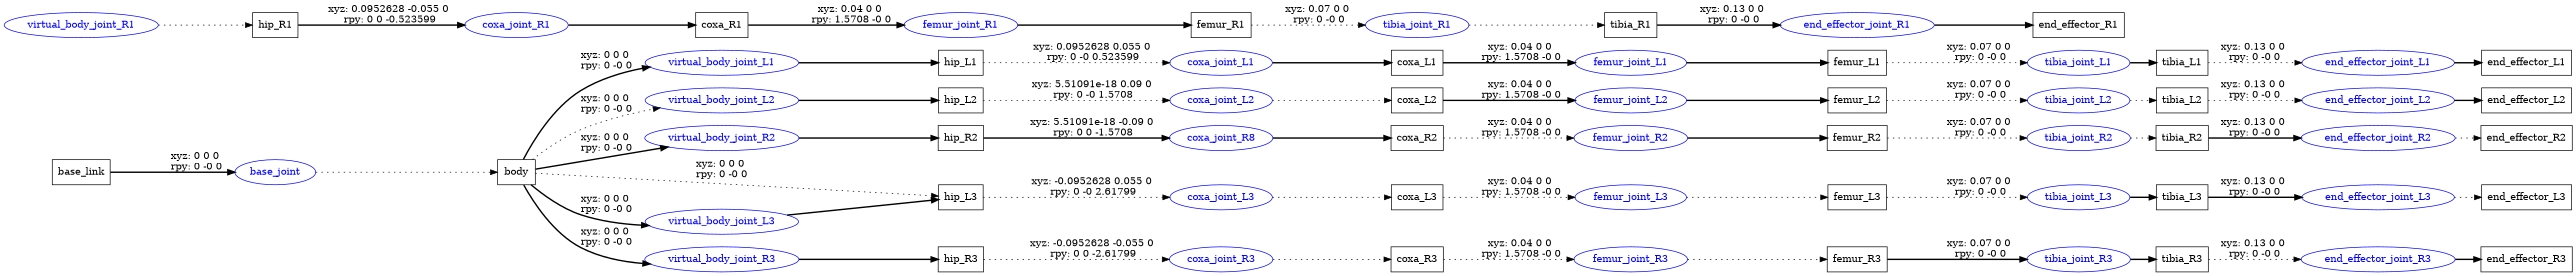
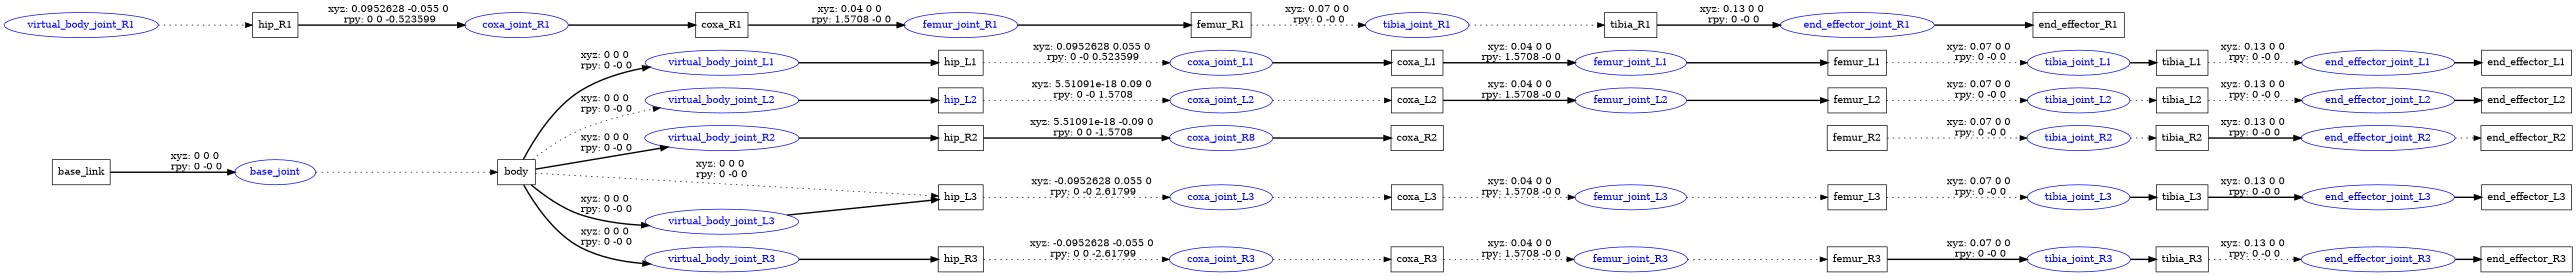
  digraph {
    rankdir=LR
    node [shape=box]
    edge [style=bold]
    n1 [label=base_link]
    base_joint [color=blue fontcolor=blue shape=ellipse]
    n3 [label=body]
    virtual_body_joint_L1 [color=blue fontcolor=blue shape=ellipse]
    virtual_body_joint_L2 [color=blue fontcolor=blue shape=ellipse]
    virtual_body_joint_L3 [color=blue fontcolor=blue shape=ellipse]
    virtual_body_joint_R2 [color=blue fontcolor=blue shape=ellipse]
    virtual_body_joint_R3 [color=blue fontcolor=blue shape=ellipse]
    n9 [label=hip_L3]
    n10 [label=hip_L1]
-   n11 [label=hip_L2]
+   n11 [label=hip_L2 fontcolor=blue]
    virtual_body_joint_R1 [color=blue fontcolor=blue shape=ellipse]
    n13 [label=hip_R1]
    n14 [label=hip_R2]
    n15 [label=hip_R3]
    coxa_joint_L1 [color=blue fontcolor=blue shape=ellipse]
    n17 [label=coxa_L1]
    femur_joint_L1 [color=blue fontcolor=blue shape=ellipse]
    n19 [label=femur_L1]
    tibia_joint_L1 [color=blue fontcolor=blue shape=ellipse]
    n21 [label=tibia_L1]
    end_effector_joint_L1 [color=blue fontcolor=blue shape=ellipse]
    n23 [label=end_effector_L1]
    coxa_joint_L2 [color=blue fontcolor=blue shape=ellipse]
    n25 [label=coxa_L2]
    femur_joint_L2 [color=blue fontcolor=blue shape=ellipse]
    n27 [label=femur_L2]
    tibia_joint_L2 [color=blue fontcolor=blue shape=ellipse]
    n29 [label=tibia_L2]
    end_effector_joint_L2 [color=blue fontcolor=blue shape=ellipse]
    n31 [label=end_effector_L2]
    coxa_joint_L3 [color=blue fontcolor=blue shape=ellipse]
    n33 [label=coxa_L3]
    femur_joint_L3 [color=blue fontcolor=blue shape=ellipse]
    n35 [label=femur_L3]
    tibia_joint_L3 [color=blue fontcolor=blue shape=ellipse]
    n37 [label=tibia_L3]
    end_effector_joint_L3 [color=blue fontcolor=blue shape=ellipse]
    n39 [label=end_effector_L3]
    coxa_joint_R1 [color=blue fontcolor=blue shape=ellipse]
    n41 [label=coxa_R1]
    femur_joint_R1 [color=blue fontcolor=blue shape=ellipse]
    n43 [label=femur_R1]
    tibia_joint_R1 [color=blue fontcolor=blue shape=ellipse]
    n45 [label=tibia_R1]
    end_effector_joint_R1 [color=blue fontcolor=blue shape=ellipse]
    n47 [label=end_effector_R1]
    n48 [color=blue fontcolor=blue label=coxa_joint_R8 shape=ellipse]
    n49 [label=coxa_R2]
-   femur_joint_R2 [color=blue fontcolor=blue shape=ellipse]
    n51 [label=femur_R2]
    tibia_joint_R2 [color=blue fontcolor=blue shape=ellipse]
    n53 [label=tibia_R2]
    end_effector_joint_R2 [color=blue fontcolor=blue shape=ellipse]
    n55 [label=end_effector_R2]
    coxa_joint_R3 [color=blue fontcolor=blue shape=ellipse]
    n57 [label=coxa_R3]
    femur_joint_R3 [color=blue fontcolor=blue shape=ellipse]
    n59 [label=femur_R3]
    tibia_joint_R3 [color=blue fontcolor=blue shape=ellipse]
    n61 [label=tibia_R3]
    end_effector_joint_R3 [color=blue fontcolor=blue shape=ellipse]
    n63 [label=end_effector_R3]
    n1 -> base_joint [label="xyz: 0 0 0 \nrpy: 0 -0 0"]
    base_joint -> n3 [style=dotted]
    n3 -> virtual_body_joint_L1 [label="xyz: 0 0 0 \nrpy: 0 -0 0"]
    n3 -> virtual_body_joint_L2 [label="xyz: 0 0 0 \nrpy: 0 -0 0" style=dotted]
    n3 -> virtual_body_joint_L3 [label="xyz: 0 0 0 \nrpy: 0 -0 0"]
    n3 -> virtual_body_joint_R2 [label="xyz: 0 0 0 \nrpy: 0 -0 0"]
    n3 -> virtual_body_joint_R3 [label="xyz: 0 0 0 \nrpy: 0 -0 0"]
    n3 -> n9 [label="xyz: 0 0 0 \nrpy: 0 -0 0" style=dotted]
    virtual_body_joint_L1 -> n10
    virtual_body_joint_L2 -> n11
    virtual_body_joint_L3 -> n9
    virtual_body_joint_R2 -> n14
    virtual_body_joint_R3 -> n15
    n9 -> coxa_joint_L3 [label="xyz: -0.0952628 0.055 0 \nrpy: 0 -0 2.61799" style=dotted]
    n10 -> coxa_joint_L1 [label="xyz: 0.0952628 0.055 0 \nrpy: 0 -0 0.523599" style=dotted]
    n11 -> coxa_joint_L2 [label="xyz: 5.51091e-18 0.09 0 \nrpy: 0 -0 1.5708" style=dotted]
    virtual_body_joint_R1 -> n13 [style=dotted]
    n13 -> coxa_joint_R1 [label="xyz: 0.0952628 -0.055 0 \nrpy: 0 0 -0.523599"]
    n14 -> n48 [label="xyz: 5.51091e-18 -0.09 0 \nrpy: 0 0 -1.5708"]
    n15 -> coxa_joint_R3 [label="xyz: -0.0952628 -0.055 0 \nrpy: 0 0 -2.61799" style=dotted]
    coxa_joint_L1 -> n17
    n17 -> femur_joint_L1 [label="xyz: 0.04 0 0 \nrpy: 1.5708 -0 0"]
    femur_joint_L1 -> n19
    n19 -> tibia_joint_L1 [label="xyz: 0.07 0 0 \nrpy: 0 -0 0" style=dotted]
    tibia_joint_L1 -> n21
    n21 -> end_effector_joint_L1 [label="xyz: 0.13 0 0 \nrpy: 0 -0 0" style=dotted]
    end_effector_joint_L1 -> n23
    coxa_joint_L2 -> n25 [style=dotted]
    n25 -> femur_joint_L2 [label="xyz: 0.04 0 0 \nrpy: 1.5708 -0 0"]
    femur_joint_L2 -> n27
    n27 -> tibia_joint_L2 [label="xyz: 0.07 0 0 \nrpy: 0 -0 0" style=dotted]
    tibia_joint_L2 -> n29 [style=dotted]
    n29 -> end_effector_joint_L2 [label="xyz: 0.13 0 0 \nrpy: 0 -0 0" style=dotted]
    end_effector_joint_L2 -> n31
    coxa_joint_L3 -> n33 [style=dotted]
    n33 -> femur_joint_L3 [label="xyz: 0.04 0 0 \nrpy: 1.5708 -0 0" style=dotted]
    femur_joint_L3 -> n35 [style=dotted]
    n35 -> tibia_joint_L3 [label="xyz: 0.07 0 0 \nrpy: 0 -0 0" style=dotted]
    tibia_joint_L3 -> n37
    n37 -> end_effector_joint_L3 [label="xyz: 0.13 0 0 \nrpy: 0 -0 0"]
-   end_effector_joint_L3 -> n39 [style=dotted]
+   end_effector_joint_L3 -> n39
    coxa_joint_R1 -> n41
    n41 -> femur_joint_R1 [label="xyz: 0.04 0 0 \nrpy: 1.5708 -0 0"]
    femur_joint_R1 -> n43
    n43 -> tibia_joint_R1 [label="xyz: 0.07 0 0 \nrpy: 0 -0 0" style=dotted]
    tibia_joint_R1 -> n45 [style=dotted]
    n45 -> end_effector_joint_R1 [label="xyz: 0.13 0 0 \nrpy: 0 -0 0"]
    end_effector_joint_R1 -> n47
    n48 -> n49
-   n49 -> femur_joint_R2 [label="xyz: 0.04 0 0 \nrpy: 1.5708 -0 0" style=dotted]
-   femur_joint_R2 -> n51
    n51 -> tibia_joint_R2 [label="xyz: 0.07 0 0 \nrpy: 0 -0 0" style=dotted]
    tibia_joint_R2 -> n53 [style=dotted]
    n53 -> end_effector_joint_R2 [label="xyz: 0.13 0 0 \nrpy: 0 -0 0"]
    end_effector_joint_R2 -> n55 [style=dotted]
    coxa_joint_R3 -> n57 [style=dotted]
    n57 -> femur_joint_R3 [label="xyz: 0.04 0 0 \nrpy: 1.5708 -0 0" style=dotted]
    femur_joint_R3 -> n59 [style=dotted]
    n59 -> tibia_joint_R3 [label="xyz: 0.07 0 0 \nrpy: 0 -0 0"]
    tibia_joint_R3 -> n61
    n61 -> end_effector_joint_R3 [label="xyz: 0.13 0 0 \nrpy: 0 -0 0" style=dotted]
    end_effector_joint_R3 -> n63
  }
